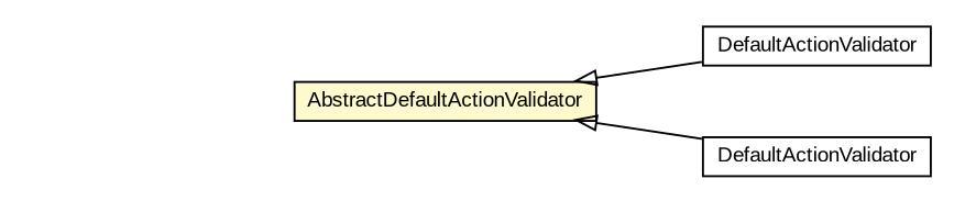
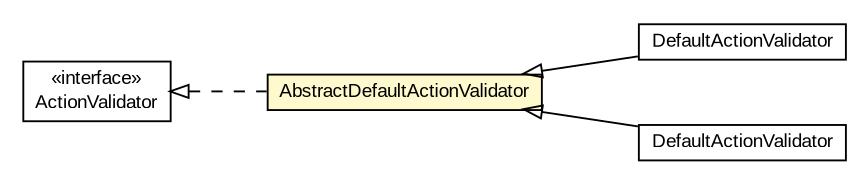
  digraph {
    nodesep=0.25
    rankdir=LR
    ranksep=0.5
    node [fontcolor=black fontname=arial fontsize=10.0 shape=plaintext]
    edge [arrowtail=empty dir=back fontname=arial fontsize=10 headport=p labelfontname=arial labelfontsize=10 tailport=p]
+   n1 [label=<<table title="com.gwtplatform.dispatch.rpc.server.actionvalidator.ActionValidator" border="0" cellborder="1" cellspacing="0" cellpadding="2" port="p" href="./ActionValidator.html"> 		<tr><td><table border="0" cellspacing="0" cellpadding="1"> <tr><td align="center" balign="center"> &#171;interface&#187; </td></tr> <tr><td align="center" balign="center"> ActionValidator </td></tr> 		</table></td></tr> 		</table>>]
    n2 [label=<<table title="com.gwtplatform.dispatch.rpc.server.actionvalidator.AbstractDefaultActionValidator" border="0" cellborder="1" cellspacing="0" cellpadding="2" port="p" bgcolor="lemonChiffon" href="./AbstractDefaultActionValidator.html"> 		<tr><td><table border="0" cellspacing="0" cellpadding="1"> <tr><td align="center" balign="center"> AbstractDefaultActionValidator </td></tr> 		</table></td></tr> 		</table>>]
    n3 [label=<<table title="com.gwtplatform.dispatch.rpc.server.guice.actionvalidator.DefaultActionValidator" border="0" cellborder="1" cellspacing="0" cellpadding="2" port="p" href="../guice/actionvalidator/DefaultActionValidator.html"> 		<tr><td><table border="0" cellspacing="0" cellpadding="1"> <tr><td align="center" balign="center"> DefaultActionValidator </td></tr> 		</table></td></tr> 		</table>>]
    n4 [label=<<table title="com.gwtplatform.dispatch.rpc.server.spring.actionvalidator.DefaultActionValidator" border="0" cellborder="1" cellspacing="0" cellpadding="2" port="p" href="../spring/actionvalidator/DefaultActionValidator.html"> 		<tr><td><table border="0" cellspacing="0" cellpadding="1"> <tr><td align="center" balign="center"> DefaultActionValidator </td></tr> 		</table></td></tr> 		</table>>]
+   n1 -> n2 [style=dashed]
    n2 -> n3
    n2 -> n4
  }
